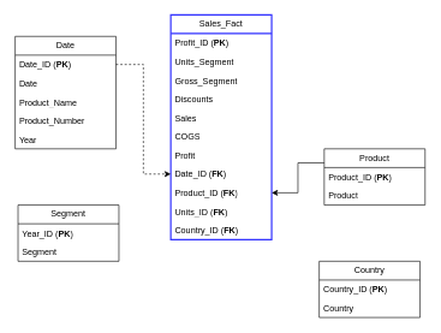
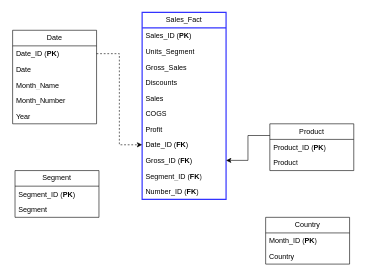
  <mxCell id="0" />
  <mxCell id="1" parent="0" />
  <mxCell id="2" value="Sales_Fact" style="swimlane;fontStyle=0;childLayout=stackLayout;horizontal=1;startSize=26;fillColor=none;horizontalStack=0;resizeParent=1;resizeParentMax=0;resizeLast=0;collapsible=1;marginBottom=0;whiteSpace=wrap;html=1;strokeColor=#3333FF;fontSize=12;strokeWidth=2;" vertex="1" parent="1"><mxGeometry x="236" y="20" width="140" height="312" as="geometry" /></mxCell>
- <mxCell id="3" value="&lt;span style=&quot;text-align: center;&quot;&gt;Profit_ID&amp;nbsp;&lt;/span&gt;&lt;span style=&quot;text-align: center;&quot;&gt;(&lt;/span&gt;&lt;b style=&quot;text-align: center;&quot;&gt;PK&lt;/b&gt;&lt;span style=&quot;text-align: center;&quot;&gt;)&lt;/span&gt;&lt;div&gt;&lt;span style=&quot;text-align: center;&quot;&gt;&lt;br&gt;&lt;/span&gt;&lt;/div&gt;" style="text;strokeColor=none;fillColor=none;align=left;verticalAlign=top;spacingLeft=4;spacingRight=4;overflow=hidden;rotatable=0;points=[[0,0.5],[1,0.5]];portConstraint=eastwest;whiteSpace=wrap;html=1;" vertex="1" parent="2"><mxGeometry y="26" width="140" height="26" as="geometry" /></mxCell>
+ <mxCell id="3" value="&lt;span style=&quot;text-align: center;&quot;&gt;Sales_ID&amp;nbsp;&lt;/span&gt;&lt;span style=&quot;text-align: center;&quot;&gt;(&lt;/span&gt;&lt;b style=&quot;text-align: center;&quot;&gt;PK&lt;/b&gt;&lt;span style=&quot;text-align: center;&quot;&gt;)&lt;/span&gt;&lt;div&gt;&lt;span style=&quot;text-align: center;&quot;&gt;&lt;br&gt;&lt;/span&gt;&lt;/div&gt;" style="text;strokeColor=none;fillColor=none;align=left;verticalAlign=top;spacingLeft=4;spacingRight=4;overflow=hidden;rotatable=0;points=[[0,0.5],[1,0.5]];portConstraint=eastwest;whiteSpace=wrap;html=1;" vertex="1" parent="2"><mxGeometry y="26" width="140" height="26" as="geometry" /></mxCell>
  <mxCell id="4" value="&lt;span style=&quot;text-align: center;&quot;&gt;Units_Segment&lt;/span&gt;&lt;div&gt;&lt;span style=&quot;text-align: center;&quot;&gt;&lt;br&gt;&lt;/span&gt;&lt;/div&gt;" style="text;strokeColor=none;fillColor=none;align=left;verticalAlign=top;spacingLeft=4;spacingRight=4;overflow=hidden;rotatable=0;points=[[0,0.5],[1,0.5]];portConstraint=eastwest;whiteSpace=wrap;html=1;" vertex="1" parent="2"><mxGeometry y="52" width="140" height="26" as="geometry" /></mxCell>
- <mxCell id="5" value="&lt;span style=&quot;text-align: center;&quot;&gt;Gross_Segment&lt;/span&gt;&lt;div&gt;&lt;span style=&quot;text-align: center;&quot;&gt;&lt;br&gt;&lt;/span&gt;&lt;/div&gt;" style="text;strokeColor=none;fillColor=none;align=left;verticalAlign=top;spacingLeft=4;spacingRight=4;overflow=hidden;rotatable=0;points=[[0,0.5],[1,0.5]];portConstraint=eastwest;whiteSpace=wrap;html=1;" vertex="1" parent="2"><mxGeometry y="78" width="140" height="26" as="geometry" /></mxCell>
+ <mxCell id="5" value="&lt;span style=&quot;text-align: center;&quot;&gt;Gross_Sales&lt;/span&gt;&lt;div&gt;&lt;span style=&quot;text-align: center;&quot;&gt;&lt;br&gt;&lt;/span&gt;&lt;/div&gt;" style="text;strokeColor=none;fillColor=none;align=left;verticalAlign=top;spacingLeft=4;spacingRight=4;overflow=hidden;rotatable=0;points=[[0,0.5],[1,0.5]];portConstraint=eastwest;whiteSpace=wrap;html=1;" vertex="1" parent="2"><mxGeometry y="78" width="140" height="26" as="geometry" /></mxCell>
  <mxCell id="6" value="&lt;span style=&quot;text-align: center;&quot;&gt;Discounts&lt;/span&gt;&lt;div&gt;&lt;span style=&quot;text-align: center;&quot;&gt;&lt;br&gt;&lt;/span&gt;&lt;/div&gt;" style="text;strokeColor=none;fillColor=none;align=left;verticalAlign=top;spacingLeft=4;spacingRight=4;overflow=hidden;rotatable=0;points=[[0,0.5],[1,0.5]];portConstraint=eastwest;whiteSpace=wrap;html=1;" vertex="1" parent="2"><mxGeometry y="104" width="140" height="26" as="geometry" /></mxCell>
  <mxCell id="7" value="&lt;span style=&quot;text-align: center;&quot;&gt;Sales&lt;/span&gt;" style="text;strokeColor=none;fillColor=none;align=left;verticalAlign=top;spacingLeft=4;spacingRight=4;overflow=hidden;rotatable=0;points=[[0,0.5],[1,0.5]];portConstraint=eastwest;whiteSpace=wrap;html=1;" vertex="1" parent="2"><mxGeometry y="130" width="140" height="26" as="geometry" /></mxCell>
  <mxCell id="8" value="&lt;span style=&quot;text-align: center;&quot;&gt;COGS&lt;/span&gt;" style="text;strokeColor=none;fillColor=none;align=left;verticalAlign=top;spacingLeft=4;spacingRight=4;overflow=hidden;rotatable=0;points=[[0,0.5],[1,0.5]];portConstraint=eastwest;whiteSpace=wrap;html=1;" vertex="1" parent="2"><mxGeometry y="156" width="140" height="26" as="geometry" /></mxCell>
  <mxCell id="9" value="&lt;span style=&quot;text-align: center;&quot;&gt;Profit&amp;nbsp;&lt;/span&gt;" style="text;strokeColor=none;fillColor=none;align=left;verticalAlign=top;spacingLeft=4;spacingRight=4;overflow=hidden;rotatable=0;points=[[0,0.5],[1,0.5]];portConstraint=eastwest;whiteSpace=wrap;html=1;" vertex="1" parent="2"><mxGeometry y="182" width="140" height="26" as="geometry" /></mxCell>
  <mxCell id="10" value="&lt;div&gt;&lt;span style=&quot;text-align: center;&quot;&gt;Date_ID&amp;nbsp;&lt;/span&gt;&lt;span style=&quot;font-weight: 700; text-align: center;&quot;&gt;&lt;/span&gt;&lt;span style=&quot;background-color: transparent; color: light-dark(rgb(0, 0, 0), rgb(255, 255, 255)); text-align: center;&quot;&gt;(&lt;b&gt;F&lt;/b&gt;&lt;/span&gt;&lt;b style=&quot;background-color: transparent; color: light-dark(rgb(0, 0, 0), rgb(255, 255, 255)); text-align: center;&quot;&gt;K&lt;/b&gt;&lt;span style=&quot;background-color: transparent; color: light-dark(rgb(0, 0, 0), rgb(255, 255, 255)); text-align: center;&quot;&gt;)&lt;/span&gt;&lt;/div&gt;" style="text;strokeColor=none;fillColor=none;align=left;verticalAlign=top;spacingLeft=4;spacingRight=4;overflow=hidden;rotatable=0;points=[[0,0.5],[1,0.5]];portConstraint=eastwest;whiteSpace=wrap;html=1;" vertex="1" parent="2"><mxGeometry y="208" width="140" height="26" as="geometry" /></mxCell>
- <mxCell id="11" value="&lt;div&gt;&lt;span style=&quot;text-align: center;&quot;&gt;Product_ID&amp;nbsp;&lt;/span&gt;&lt;span style=&quot;font-weight: 700; text-align: center;&quot;&gt;&lt;/span&gt;&lt;span style=&quot;background-color: transparent; color: light-dark(rgb(0, 0, 0), rgb(255, 255, 255)); text-align: center;&quot;&gt;(&lt;/span&gt;&lt;span style=&quot;background-color: transparent; color: light-dark(rgb(0, 0, 0), rgb(255, 255, 255)); text-align: center;&quot;&gt;&lt;b&gt;F&lt;/b&gt;&lt;/span&gt;&lt;b style=&quot;background-color: transparent; color: light-dark(rgb(0, 0, 0), rgb(255, 255, 255)); text-align: center;&quot;&gt;K&lt;/b&gt;&lt;span style=&quot;background-color: transparent; color: light-dark(rgb(0, 0, 0), rgb(255, 255, 255)); text-align: center;&quot;&gt;)&lt;/span&gt;&lt;/div&gt;" style="text;strokeColor=none;fillColor=none;align=left;verticalAlign=top;spacingLeft=4;spacingRight=4;overflow=hidden;rotatable=0;points=[[0,0.5],[1,0.5]];portConstraint=eastwest;whiteSpace=wrap;html=1;" vertex="1" parent="2"><mxGeometry y="234" width="140" height="26" as="geometry" /></mxCell>
- <mxCell id="12" value="&lt;div&gt;&lt;span style=&quot;text-align: center;&quot;&gt;Units_ID&amp;nbsp;&lt;/span&gt;&lt;span style=&quot;font-weight: 700; text-align: center;&quot;&gt;&lt;/span&gt;&lt;span style=&quot;background-color: transparent; color: light-dark(rgb(0, 0, 0), rgb(255, 255, 255)); text-align: center;&quot;&gt;(&lt;/span&gt;&lt;span style=&quot;background-color: transparent; color: light-dark(rgb(0, 0, 0), rgb(255, 255, 255)); text-align: center;&quot;&gt;&lt;b&gt;F&lt;/b&gt;&lt;/span&gt;&lt;b style=&quot;background-color: transparent; color: light-dark(rgb(0, 0, 0), rgb(255, 255, 255)); text-align: center;&quot;&gt;K&lt;/b&gt;&lt;span style=&quot;background-color: transparent; color: light-dark(rgb(0, 0, 0), rgb(255, 255, 255)); text-align: center;&quot;&gt;)&lt;/span&gt;&lt;/div&gt;" style="text;strokeColor=none;fillColor=none;align=left;verticalAlign=top;spacingLeft=4;spacingRight=4;overflow=hidden;rotatable=0;points=[[0,0.5],[1,0.5]];portConstraint=eastwest;whiteSpace=wrap;html=1;" vertex="1" parent="2"><mxGeometry y="260" width="140" height="26" as="geometry" /></mxCell>
- <mxCell id="13" value="&lt;span style=&quot;text-align: center;&quot;&gt;Country_ID&amp;nbsp;&lt;/span&gt;&lt;span style=&quot;text-align: center;&quot;&gt;(&lt;/span&gt;&lt;span style=&quot;color: light-dark(rgb(0, 0, 0), rgb(255, 255, 255)); background-color: transparent; text-align: center;&quot;&gt;&lt;b&gt;F&lt;/b&gt;&lt;/span&gt;&lt;b style=&quot;color: light-dark(rgb(0, 0, 0), rgb(255, 255, 255)); background-color: transparent; text-align: center;&quot;&gt;K&lt;/b&gt;&lt;span style=&quot;text-align: center;&quot;&gt;)&lt;/span&gt;" style="text;strokeColor=none;fillColor=none;align=left;verticalAlign=top;spacingLeft=4;spacingRight=4;overflow=hidden;rotatable=0;points=[[0,0.5],[1,0.5]];portConstraint=eastwest;whiteSpace=wrap;html=1;" vertex="1" parent="2"><mxGeometry y="286" width="140" height="26" as="geometry" /></mxCell>
+ <mxCell id="11" value="&lt;div&gt;&lt;span style=&quot;text-align: center;&quot;&gt;Gross_ID&amp;nbsp;&lt;/span&gt;&lt;span style=&quot;font-weight: 700; text-align: center;&quot;&gt;&lt;/span&gt;&lt;span style=&quot;background-color: transparent; color: light-dark(rgb(0, 0, 0), rgb(255, 255, 255)); text-align: center;&quot;&gt;(&lt;/span&gt;&lt;span style=&quot;background-color: transparent; color: light-dark(rgb(0, 0, 0), rgb(255, 255, 255)); text-align: center;&quot;&gt;&lt;b&gt;F&lt;/b&gt;&lt;/span&gt;&lt;b style=&quot;background-color: transparent; color: light-dark(rgb(0, 0, 0), rgb(255, 255, 255)); text-align: center;&quot;&gt;K&lt;/b&gt;&lt;span style=&quot;background-color: transparent; color: light-dark(rgb(0, 0, 0), rgb(255, 255, 255)); text-align: center;&quot;&gt;)&lt;/span&gt;&lt;/div&gt;" style="text;strokeColor=none;fillColor=none;align=left;verticalAlign=top;spacingLeft=4;spacingRight=4;overflow=hidden;rotatable=0;points=[[0,0.5],[1,0.5]];portConstraint=eastwest;whiteSpace=wrap;html=1;" vertex="1" parent="2"><mxGeometry y="234" width="140" height="26" as="geometry" /></mxCell>
+ <mxCell id="12" value="&lt;div&gt;&lt;span style=&quot;text-align: center;&quot;&gt;Segment_ID&amp;nbsp;&lt;/span&gt;&lt;span style=&quot;font-weight: 700; text-align: center;&quot;&gt;&lt;/span&gt;&lt;span style=&quot;background-color: transparent; color: light-dark(rgb(0, 0, 0), rgb(255, 255, 255)); text-align: center;&quot;&gt;(&lt;/span&gt;&lt;span style=&quot;background-color: transparent; color: light-dark(rgb(0, 0, 0), rgb(255, 255, 255)); text-align: center;&quot;&gt;&lt;b&gt;F&lt;/b&gt;&lt;/span&gt;&lt;b style=&quot;background-color: transparent; color: light-dark(rgb(0, 0, 0), rgb(255, 255, 255)); text-align: center;&quot;&gt;K&lt;/b&gt;&lt;span style=&quot;background-color: transparent; color: light-dark(rgb(0, 0, 0), rgb(255, 255, 255)); text-align: center;&quot;&gt;)&lt;/span&gt;&lt;/div&gt;" style="text;strokeColor=none;fillColor=none;align=left;verticalAlign=top;spacingLeft=4;spacingRight=4;overflow=hidden;rotatable=0;points=[[0,0.5],[1,0.5]];portConstraint=eastwest;whiteSpace=wrap;html=1;" vertex="1" parent="2"><mxGeometry y="260" width="140" height="26" as="geometry" /></mxCell>
+ <mxCell id="13" value="&lt;span style=&quot;text-align: center;&quot;&gt;Number_ID&amp;nbsp;&lt;/span&gt;&lt;span style=&quot;text-align: center;&quot;&gt;(&lt;/span&gt;&lt;span style=&quot;color: light-dark(rgb(0, 0, 0), rgb(255, 255, 255)); background-color: transparent; text-align: center;&quot;&gt;&lt;b&gt;F&lt;/b&gt;&lt;/span&gt;&lt;b style=&quot;color: light-dark(rgb(0, 0, 0), rgb(255, 255, 255)); background-color: transparent; text-align: center;&quot;&gt;K&lt;/b&gt;&lt;span style=&quot;text-align: center;&quot;&gt;)&lt;/span&gt;" style="text;strokeColor=none;fillColor=none;align=left;verticalAlign=top;spacingLeft=4;spacingRight=4;overflow=hidden;rotatable=0;points=[[0,0.5],[1,0.5]];portConstraint=eastwest;whiteSpace=wrap;html=1;" vertex="1" parent="2"><mxGeometry y="286" width="140" height="26" as="geometry" /></mxCell>
  <mxCell id="14" style="edgeStyle=orthogonalEdgeStyle;rounded=0;orthogonalLoop=1;jettySize=auto;html=1;exitX=1;exitY=0.5;exitDx=0;exitDy=0;" edge="1" parent="2" source="13" target="13"><mxGeometry relative="1" as="geometry" /></mxCell>
  <mxCell id="15" value="Date" style="swimlane;fontStyle=0;childLayout=stackLayout;horizontal=1;startSize=26;fillColor=none;horizontalStack=0;resizeParent=1;resizeParentMax=0;resizeLast=0;collapsible=1;marginBottom=0;whiteSpace=wrap;html=1;" vertex="1" parent="1"><mxGeometry x="20" y="50" width="140" height="156" as="geometry" /></mxCell>
  <mxCell id="16" value="&lt;span style=&quot;text-align: center;&quot;&gt;Date_ID (&lt;b&gt;PK&lt;/b&gt;)&lt;/span&gt;&lt;div&gt;&lt;span style=&quot;text-align: center;&quot;&gt;&lt;br&gt;&lt;/span&gt;&lt;/div&gt;" style="text;strokeColor=none;fillColor=none;align=left;verticalAlign=top;spacingLeft=4;spacingRight=4;overflow=hidden;rotatable=0;points=[[0,0.5],[1,0.5]];portConstraint=eastwest;whiteSpace=wrap;html=1;" vertex="1" parent="15"><mxGeometry y="26" width="140" height="26" as="geometry" /></mxCell>
  <mxCell id="17" value="&lt;div&gt;&lt;span style=&quot;text-align: center;&quot;&gt;Date&lt;/span&gt;&lt;/div&gt;" style="text;strokeColor=none;fillColor=none;align=left;verticalAlign=top;spacingLeft=4;spacingRight=4;overflow=hidden;rotatable=0;points=[[0,0.5],[1,0.5]];portConstraint=eastwest;whiteSpace=wrap;html=1;" vertex="1" parent="15"><mxGeometry y="52" width="140" height="26" as="geometry" /></mxCell>
- <mxCell id="18" value="&lt;div&gt;&lt;span style=&quot;text-align: center;&quot;&gt;Product_Name&lt;/span&gt;&lt;/div&gt;" style="text;strokeColor=none;fillColor=none;align=left;verticalAlign=top;spacingLeft=4;spacingRight=4;overflow=hidden;rotatable=0;points=[[0,0.5],[1,0.5]];portConstraint=eastwest;whiteSpace=wrap;html=1;" vertex="1" parent="15"><mxGeometry y="78" width="140" height="26" as="geometry" /></mxCell>
- <mxCell id="19" value="&lt;div&gt;&lt;span style=&quot;text-align: center;&quot;&gt;Product_Number&lt;/span&gt;&lt;/div&gt;" style="text;strokeColor=none;fillColor=none;align=left;verticalAlign=top;spacingLeft=4;spacingRight=4;overflow=hidden;rotatable=0;points=[[0,0.5],[1,0.5]];portConstraint=eastwest;whiteSpace=wrap;html=1;" vertex="1" parent="15"><mxGeometry y="104" width="140" height="26" as="geometry" /></mxCell>
+ <mxCell id="18" value="&lt;div&gt;&lt;span style=&quot;text-align: center;&quot;&gt;Month_Name&lt;/span&gt;&lt;/div&gt;" style="text;strokeColor=none;fillColor=none;align=left;verticalAlign=top;spacingLeft=4;spacingRight=4;overflow=hidden;rotatable=0;points=[[0,0.5],[1,0.5]];portConstraint=eastwest;whiteSpace=wrap;html=1;" vertex="1" parent="15"><mxGeometry y="78" width="140" height="26" as="geometry" /></mxCell>
+ <mxCell id="19" value="&lt;div&gt;&lt;span style=&quot;text-align: center;&quot;&gt;Month_Number&lt;/span&gt;&lt;/div&gt;" style="text;strokeColor=none;fillColor=none;align=left;verticalAlign=top;spacingLeft=4;spacingRight=4;overflow=hidden;rotatable=0;points=[[0,0.5],[1,0.5]];portConstraint=eastwest;whiteSpace=wrap;html=1;" vertex="1" parent="15"><mxGeometry y="104" width="140" height="26" as="geometry" /></mxCell>
  <mxCell id="20" value="&lt;span style=&quot;text-align: center;&quot;&gt;Year&lt;/span&gt;" style="text;strokeColor=none;fillColor=none;align=left;verticalAlign=top;spacingLeft=4;spacingRight=4;overflow=hidden;rotatable=0;points=[[0,0.5],[1,0.5]];portConstraint=eastwest;whiteSpace=wrap;html=1;" vertex="1" parent="15"><mxGeometry y="130" width="140" height="26" as="geometry" /></mxCell>
  <mxCell id="21" value="Segment" style="swimlane;fontStyle=0;childLayout=stackLayout;horizontal=1;startSize=26;fillColor=none;horizontalStack=0;resizeParent=1;resizeParentMax=0;resizeLast=0;collapsible=1;marginBottom=0;whiteSpace=wrap;html=1;" vertex="1" parent="1"><mxGeometry x="24" y="284" width="140" height="78" as="geometry" /></mxCell>
- <mxCell id="22" value="&lt;span style=&quot;text-align: center;&quot;&gt;Year_ID (&lt;b&gt;PK&lt;/b&gt;)&lt;/span&gt;&lt;div&gt;&lt;span style=&quot;text-align: center;&quot;&gt;&lt;br&gt;&lt;/span&gt;&lt;/div&gt;" style="text;strokeColor=none;fillColor=none;align=left;verticalAlign=top;spacingLeft=4;spacingRight=4;overflow=hidden;rotatable=0;points=[[0,0.5],[1,0.5]];portConstraint=eastwest;whiteSpace=wrap;html=1;" vertex="1" parent="21"><mxGeometry y="26" width="140" height="26" as="geometry" /></mxCell>
+ <mxCell id="22" value="&lt;span style=&quot;text-align: center;&quot;&gt;Segment_ID (&lt;b&gt;PK&lt;/b&gt;)&lt;/span&gt;&lt;div&gt;&lt;span style=&quot;text-align: center;&quot;&gt;&lt;br&gt;&lt;/span&gt;&lt;/div&gt;" style="text;strokeColor=none;fillColor=none;align=left;verticalAlign=top;spacingLeft=4;spacingRight=4;overflow=hidden;rotatable=0;points=[[0,0.5],[1,0.5]];portConstraint=eastwest;whiteSpace=wrap;html=1;" vertex="1" parent="21"><mxGeometry y="26" width="140" height="26" as="geometry" /></mxCell>
  <mxCell id="23" value="&lt;div&gt;&lt;span style=&quot;text-align: center;&quot;&gt;Segment&lt;/span&gt;&lt;/div&gt;" style="text;strokeColor=none;fillColor=none;align=left;verticalAlign=top;spacingLeft=4;spacingRight=4;overflow=hidden;rotatable=0;points=[[0,0.5],[1,0.5]];portConstraint=eastwest;whiteSpace=wrap;html=1;" vertex="1" parent="21"><mxGeometry y="52" width="140" height="26" as="geometry" /></mxCell>
  <mxCell id="24" value="Country" style="swimlane;fontStyle=0;childLayout=stackLayout;horizontal=1;startSize=26;fillColor=none;horizontalStack=0;resizeParent=1;resizeParentMax=0;resizeLast=0;collapsible=1;marginBottom=0;whiteSpace=wrap;html=1;" vertex="1" parent="1"><mxGeometry x="442" y="362" width="140" height="78" as="geometry" /></mxCell>
- <mxCell id="25" value="&lt;span style=&quot;text-align: center;&quot;&gt;Country_ID (&lt;b&gt;PK&lt;/b&gt;)&lt;/span&gt;&lt;div&gt;&lt;span style=&quot;text-align: center;&quot;&gt;&lt;br&gt;&lt;/span&gt;&lt;/div&gt;" style="text;strokeColor=none;fillColor=none;align=left;verticalAlign=top;spacingLeft=4;spacingRight=4;overflow=hidden;rotatable=0;points=[[0,0.5],[1,0.5]];portConstraint=eastwest;whiteSpace=wrap;html=1;" vertex="1" parent="24"><mxGeometry y="26" width="140" height="26" as="geometry" /></mxCell>
+ <mxCell id="25" value="&lt;span style=&quot;text-align: center;&quot;&gt;Month_ID (&lt;b&gt;PK&lt;/b&gt;)&lt;/span&gt;&lt;div&gt;&lt;span style=&quot;text-align: center;&quot;&gt;&lt;br&gt;&lt;/span&gt;&lt;/div&gt;" style="text;strokeColor=none;fillColor=none;align=left;verticalAlign=top;spacingLeft=4;spacingRight=4;overflow=hidden;rotatable=0;points=[[0,0.5],[1,0.5]];portConstraint=eastwest;whiteSpace=wrap;html=1;" vertex="1" parent="24"><mxGeometry y="26" width="140" height="26" as="geometry" /></mxCell>
  <mxCell id="26" value="&lt;div&gt;&lt;span style=&quot;text-align: center;&quot;&gt;Country&lt;/span&gt;&lt;/div&gt;" style="text;strokeColor=none;fillColor=none;align=left;verticalAlign=top;spacingLeft=4;spacingRight=4;overflow=hidden;rotatable=0;points=[[0,0.5],[1,0.5]];portConstraint=eastwest;whiteSpace=wrap;html=1;" vertex="1" parent="24"><mxGeometry y="52" width="140" height="26" as="geometry" /></mxCell>
  <mxCell id="27" value="Product" style="swimlane;fontStyle=0;childLayout=stackLayout;horizontal=1;startSize=26;fillColor=none;horizontalStack=0;resizeParent=1;resizeParentMax=0;resizeLast=0;collapsible=1;marginBottom=0;whiteSpace=wrap;html=1;" vertex="1" parent="1"><mxGeometry x="449" y="206" width="140" height="78" as="geometry" /></mxCell>
  <mxCell id="28" value="&lt;span style=&quot;color: rgba(0, 0, 0, 0); font-family: monospace; font-size: 0px; text-wrap-mode: nowrap;&quot;&gt;%3CmxGraphModel%3E%3Croot%3E%3CmxCell%20id%3D%220%22%2F%3E%3CmxCell%20id%3D%221%22%20parent%3D%220%22%2F%3E%3CmxCell%20id%3D%222%22%20value%3D%22Country%22%20style%3D%22swimlane%3BfontStyle%3D0%3BchildLayout%3DstackLayout%3Bhorizontal%3D1%3BstartSize%3D26%3BfillColor%3Dnone%3BhorizontalStack%3D0%3BresizeParent%3D1%3BresizeParentMax%3D0%3BresizeLast%3D0%3Bcollapsible%3D1%3BmarginBottom%3D0%3BwhiteSpace%3Dwrap%3Bhtml%3D1%3B%22%20vertex%3D%221%22%20parent%3D%221%22%3E%3CmxGeometry%20x%3D%22561%22%20y%3D%22269%22%20width%3D%22140%22%20height%3D%2278%22%20as%3D%22geometry%22%2F%3E%3C%2FmxCell%3E%3CmxCell%20id%3D%223%22%20value%3D%22%26lt%3Bspan%20style%3D%26quot%3Btext-align%3A%20center%3B%26quot%3B%26gt%3BCountry_ID%20(%26lt%3Bb%26gt%3BPK%26lt%3B%2Fb%26gt%3B)%26lt%3B%2Fspan%26gt%3B%26lt%3Bdiv%26gt%3B%26lt%3Bspan%20style%3D%26quot%3Btext-align%3A%20center%3B%26quot%3B%26gt%3B%26lt%3Bbr%26gt%3B%26lt%3B%2Fspan%26gt%3B%26lt%3B%2Fdiv%26gt%3B%22%20style%3D%22text%3BstrokeColor%3Dnone%3BfillColor%3Dnone%3Balign%3Dleft%3BverticalAlign%3Dtop%3BspacingLeft%3D4%3BspacingRight%3D4%3Boverflow%3Dhidden%3Brotatable%3D0%3Bpoints%3D%5B%5B0%2C0.5%5D%2C%5B1%2C0.5%5D%5D%3BportConstraint%3Deastwest%3BwhiteSpace%3Dwrap%3Bhtml%3D1%3B%22%20vertex%3D%221%22%20parent%3D%222%22%3E%3CmxGeometry%20y%3D%2226%22%20width%3D%22140%22%20height%3D%2226%22%20as%3D%22geometry%22%2F%3E%3C%2FmxCell%3E%3CmxCell%20id%3D%224%22%20value%3D%22%26lt%3Bdiv%26gt%3B%26lt%3Bspan%20style%3D%26quot%3Btext-align%3A%20center%3B%26quot%3B%26gt%3BCountry%26lt%3B%2Fspan%26gt%3B%26lt%3B%2Fdiv%26gt%3B%22%20style%3D%22text%3BstrokeColor%3Dnone%3BfillColor%3Dnone%3Balign%3Dleft%3BverticalAlign%3Dtop%3BspacingLeft%3D4%3BspacingRight%3D4%3Boverflow%3Dhidden%3Brotatable%3D0%3Bpoints%3D%5B%5B0%2C0.5%5D%2C%5B1%2C0.5%5D%5D%3BportConstraint%3Deastwest%3BwhiteSpace%3Dwrap%3Bhtml%3D1%3B%22%20vertex%3D%221%22%20parent%3D%222%22%3E%3CmxGeometry%20y%3D%2252%22%20width%3D%22140%22%20height%3D%2226%22%20as%3D%22geometry%22%2F%3E%3C%2FmxCell%3E%3C%2Froot%3E%3C%2FmxGraphModel%3E&lt;/span&gt;&lt;span style=&quot;text-align: center;&quot;&gt;Product_&lt;/span&gt;&lt;span style=&quot;text-align: center;&quot;&gt;ID (&lt;b&gt;PK&lt;/b&gt;)&lt;/span&gt;&lt;div&gt;&lt;span style=&quot;text-align: center;&quot;&gt;&lt;br&gt;&lt;/span&gt;&lt;/div&gt;" style="text;strokeColor=none;fillColor=none;align=left;verticalAlign=top;spacingLeft=4;spacingRight=4;overflow=hidden;rotatable=0;points=[[0,0.5],[1,0.5]];portConstraint=eastwest;whiteSpace=wrap;html=1;" vertex="1" parent="27"><mxGeometry y="26" width="140" height="26" as="geometry" /></mxCell>
  <mxCell id="29" value="&lt;div&gt;&lt;span style=&quot;text-align: center;&quot;&gt;Product&lt;/span&gt;&lt;/div&gt;" style="text;strokeColor=none;fillColor=none;align=left;verticalAlign=top;spacingLeft=4;spacingRight=4;overflow=hidden;rotatable=0;points=[[0,0.5],[1,0.5]];portConstraint=eastwest;whiteSpace=wrap;html=1;" vertex="1" parent="27"><mxGeometry y="52" width="140" height="26" as="geometry" /></mxCell>
  <mxCell id="30" style="edgeStyle=orthogonalEdgeStyle;rounded=0;orthogonalLoop=1;jettySize=auto;html=1;exitX=0;exitY=0.25;exitDx=0;exitDy=0;entryX=1;entryY=0.5;entryDx=0;entryDy=0;" edge="1" parent="1" source="27" target="11"><mxGeometry relative="1" as="geometry" /></mxCell>
  <mxCell id="31" style="edgeStyle=orthogonalEdgeStyle;rounded=0;orthogonalLoop=1;jettySize=auto;html=1;exitX=1;exitY=0.5;exitDx=0;exitDy=0;entryX=0;entryY=0.5;entryDx=0;entryDy=0;dashed=1;" edge="1" parent="1" source="16" target="10"><mxGeometry relative="1" as="geometry" /></mxCell>
